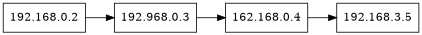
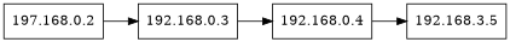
  digraph {
    rankdir=LR
    node [shape=box]
-   n1 [label="192.168.0.2"]
-   n2 [label="192.968.0.3"]
-   n3 [label="162.168.0.4"]
+   n1 [label="197.168.0.2"]
+   n2 [label="192.168.0.3"]
+   n3 [label="192.168.0.4"]
    n4 [label="192.168.3.5"]
    n1 -> n2
    n2 -> n3
    n3 -> n4
  }
